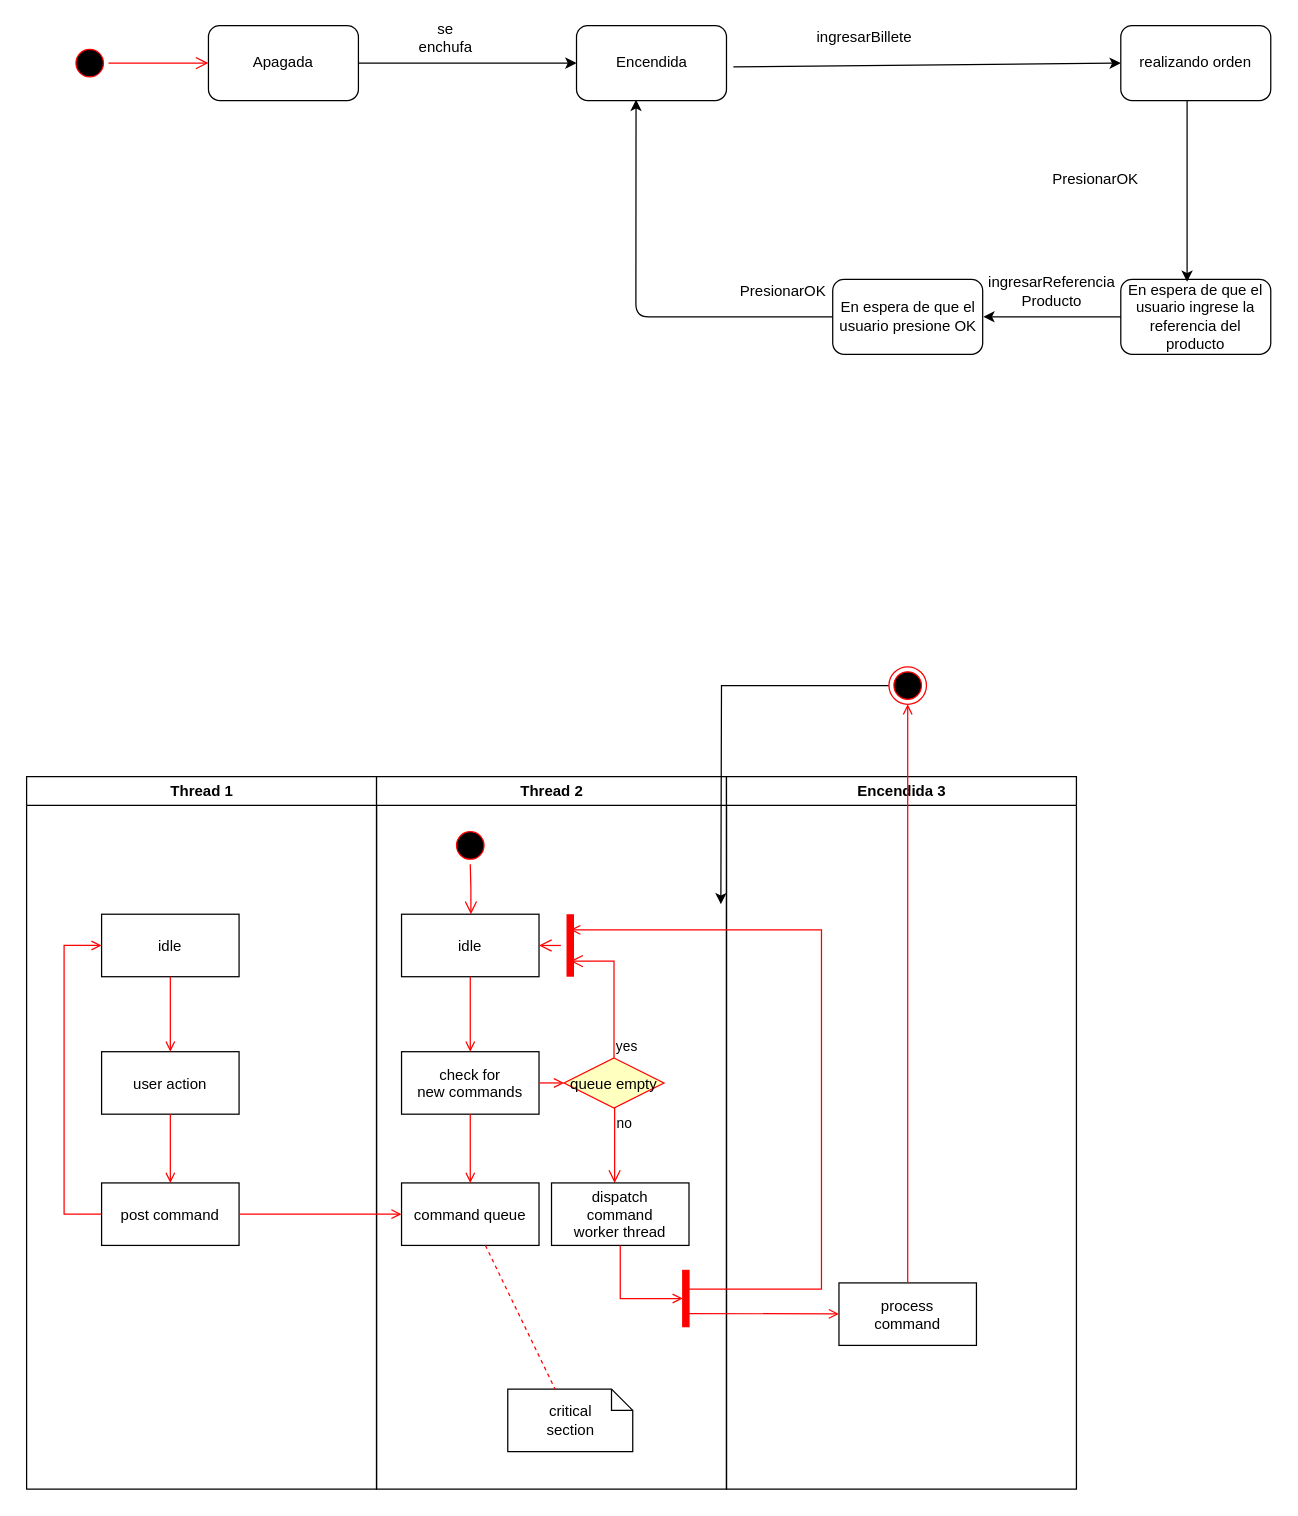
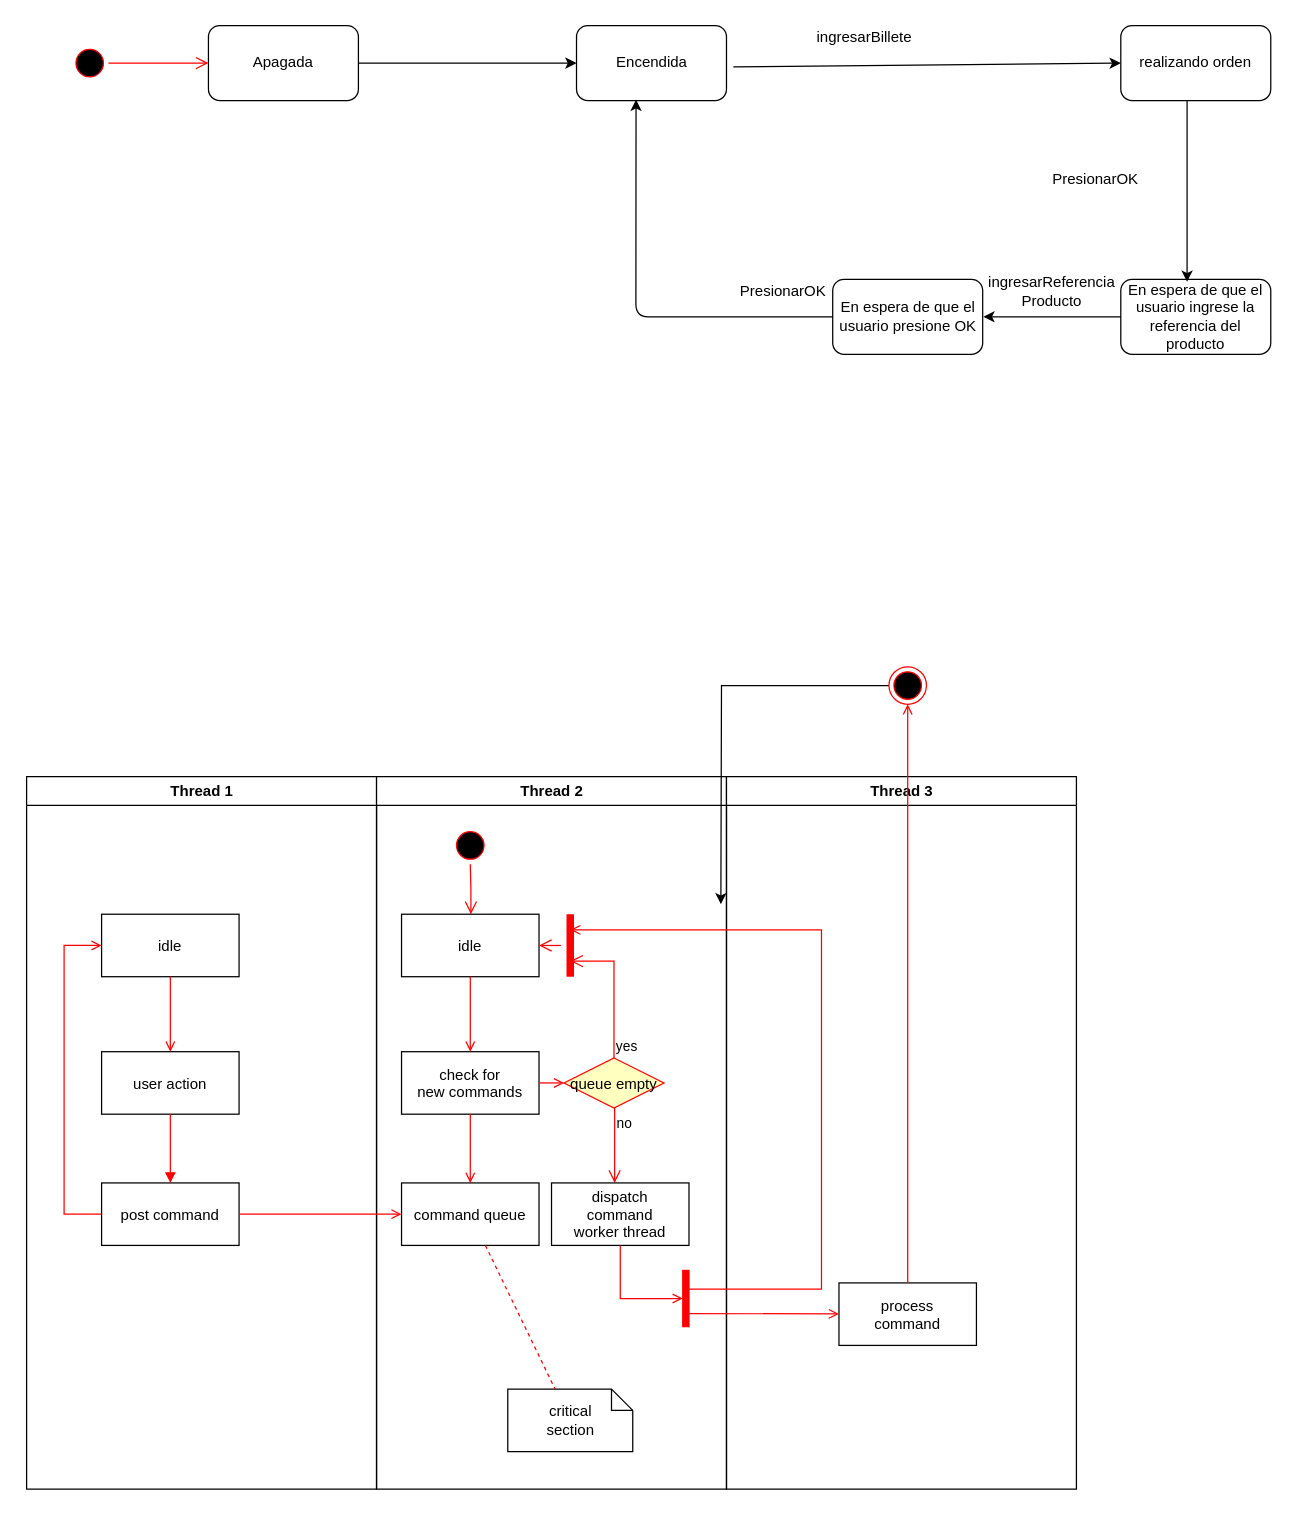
  <mxCell id="0" />
  <mxCell id="1" parent="0" />
  <mxCell id="2" value="Thread 1" style="swimlane;whiteSpace=wrap" parent="1" vertex="1"><mxGeometry x="20.5" y="621" width="280" height="570" as="geometry" /></mxCell>
  <mxCell id="3" value="idle" style="" parent="2" vertex="1"><mxGeometry x="60" y="110" width="110" height="50" as="geometry" /></mxCell>
  <mxCell id="4" value="user action" style="" parent="2" vertex="1"><mxGeometry x="60" y="220" width="110" height="50" as="geometry" /></mxCell>
  <mxCell id="5" value="" style="endArrow=open;strokeColor=#FF0000;endFill=1;rounded=0" parent="2" source="3" target="4" edge="1"><mxGeometry relative="1" as="geometry" /></mxCell>
  <mxCell id="6" value="post command" style="" parent="2" vertex="1"><mxGeometry x="60" y="325" width="110" height="50" as="geometry" /></mxCell>
- <mxCell id="7" value="" style="endArrow=open;strokeColor=#FF0000;endFill=1;rounded=0" parent="2" source="4" target="6" edge="1"><mxGeometry relative="1" as="geometry" /></mxCell>
+ <mxCell id="7" value="" style="endArrow=block;strokeColor=#FF0000;endFill=1;rounded=0;" parent="2" source="4" target="6" edge="1"><mxGeometry relative="1" as="geometry" /></mxCell>
  <mxCell id="8" value="" style="edgeStyle=elbowEdgeStyle;elbow=horizontal;strokeColor=#FF0000;endArrow=open;endFill=1;rounded=0" parent="2" source="6" target="3" edge="1"><mxGeometry width="100" height="100" relative="1" as="geometry"><mxPoint x="160" y="290" as="sourcePoint" /><mxPoint x="260" y="190" as="targetPoint" /><Array as="points"><mxPoint x="30" y="250" /></Array></mxGeometry></mxCell>
  <mxCell id="9" value="Thread 2" style="swimlane;whiteSpace=wrap" parent="1" vertex="1"><mxGeometry x="300.5" y="621" width="280" height="570" as="geometry" /></mxCell>
  <mxCell id="10" value="" style="ellipse;shape=startState;fillColor=#000000;strokeColor=#ff0000;" parent="9" vertex="1"><mxGeometry x="60" y="40" width="30" height="30" as="geometry" /></mxCell>
  <mxCell id="11" value="" style="edgeStyle=elbowEdgeStyle;elbow=horizontal;verticalAlign=bottom;endArrow=open;endSize=8;strokeColor=#FF0000;endFill=1;rounded=0" parent="9" source="10" target="12" edge="1"><mxGeometry x="40" y="20" as="geometry"><mxPoint x="55" y="90" as="targetPoint" /></mxGeometry></mxCell>
  <mxCell id="12" value="idle" style="" parent="9" vertex="1"><mxGeometry x="20" y="110" width="110" height="50" as="geometry" /></mxCell>
  <mxCell id="13" value="check for &#10;new commands" style="" parent="9" vertex="1"><mxGeometry x="20" y="220" width="110" height="50" as="geometry" /></mxCell>
  <mxCell id="14" value="" style="endArrow=open;strokeColor=#FF0000;endFill=1;rounded=0" parent="9" source="12" target="13" edge="1"><mxGeometry relative="1" as="geometry" /></mxCell>
  <mxCell id="15" value="command queue" style="" parent="9" vertex="1"><mxGeometry x="20" y="325" width="110" height="50" as="geometry" /></mxCell>
  <mxCell id="16" value="" style="endArrow=open;strokeColor=#FF0000;endFill=1;rounded=0" parent="9" source="13" target="15" edge="1"><mxGeometry relative="1" as="geometry" /></mxCell>
  <mxCell id="17" value="queue empty" style="rhombus;fillColor=#ffffc0;strokeColor=#ff0000;" parent="9" vertex="1"><mxGeometry x="150" y="225" width="80" height="40" as="geometry" /></mxCell>
  <mxCell id="18" value="yes" style="edgeStyle=elbowEdgeStyle;elbow=horizontal;align=left;verticalAlign=bottom;endArrow=open;endSize=8;strokeColor=#FF0000;exitX=0.5;exitY=0;endFill=1;rounded=0;entryX=0.75;entryY=0.5;entryPerimeter=0" parent="9" source="17" target="21" edge="1"><mxGeometry x="-1" relative="1" as="geometry"><mxPoint x="160" y="150" as="targetPoint" /><Array as="points"><mxPoint x="190" y="180" /></Array></mxGeometry></mxCell>
  <mxCell id="19" value="no" style="edgeStyle=elbowEdgeStyle;elbow=horizontal;align=left;verticalAlign=top;endArrow=open;endSize=8;strokeColor=#FF0000;endFill=1;rounded=0" parent="9" source="17" target="23" edge="1"><mxGeometry x="-1" relative="1" as="geometry"><mxPoint x="190" y="305" as="targetPoint" /></mxGeometry></mxCell>
  <mxCell id="20" value="" style="endArrow=open;strokeColor=#FF0000;endFill=1;rounded=0" parent="9" source="13" target="17" edge="1"><mxGeometry relative="1" as="geometry" /></mxCell>
  <mxCell id="21" value="" style="shape=line;strokeWidth=6;strokeColor=#ff0000;rotation=90" parent="9" vertex="1"><mxGeometry x="130" y="127.5" width="50" height="15" as="geometry" /></mxCell>
  <mxCell id="22" value="" style="edgeStyle=elbowEdgeStyle;elbow=horizontal;verticalAlign=bottom;endArrow=open;endSize=8;strokeColor=#FF0000;endFill=1;rounded=0" parent="9" source="21" target="12" edge="1"><mxGeometry x="130" y="90" as="geometry"><mxPoint x="230" y="140" as="targetPoint" /></mxGeometry></mxCell>
  <mxCell id="23" value="dispatch&#10;command&#10;worker thread" style="" parent="9" vertex="1"><mxGeometry x="140" y="325" width="110" height="50" as="geometry" /></mxCell>
  <mxCell id="24" value="critical&#10;section" style="shape=note;whiteSpace=wrap;size=17" parent="9" vertex="1"><mxGeometry x="105" y="490" width="100" height="50" as="geometry" /></mxCell>
  <mxCell id="25" value="" style="endArrow=none;strokeColor=#FF0000;endFill=0;rounded=0;dashed=1" parent="9" source="15" target="24" edge="1"><mxGeometry relative="1" as="geometry" /></mxCell>
  <mxCell id="26" value="" style="whiteSpace=wrap;strokeColor=#FF0000;fillColor=#FF0000" parent="9" vertex="1"><mxGeometry x="245" y="395" width="5" height="45" as="geometry" /></mxCell>
  <mxCell id="27" value="" style="edgeStyle=elbowEdgeStyle;elbow=horizontal;entryX=0;entryY=0.5;strokeColor=#FF0000;endArrow=open;endFill=1;rounded=0" parent="9" source="23" target="26" edge="1"><mxGeometry width="100" height="100" relative="1" as="geometry"><mxPoint x="60" y="480" as="sourcePoint" /><mxPoint x="160" y="380" as="targetPoint" /><Array as="points"><mxPoint x="195" y="400" /></Array></mxGeometry></mxCell>
- <mxCell id="28" value="Encendida 3" style="swimlane;whiteSpace=wrap" parent="1" vertex="1"><mxGeometry x="580.5" y="621" width="280" height="570" as="geometry" /></mxCell>
+ <mxCell id="28" value="Thread 3" style="swimlane;whiteSpace=wrap" parent="1" vertex="1"><mxGeometry x="580.5" y="621" width="280" height="570" as="geometry" /></mxCell>
  <mxCell id="29" value="process&#10;command" style="" parent="28" vertex="1"><mxGeometry x="90" y="405" width="110" height="50" as="geometry" /></mxCell>
  <mxCell id="30" value="" style="edgeStyle=elbowEdgeStyle;elbow=horizontal;strokeColor=#FF0000;endArrow=open;endFill=1;rounded=0;entryX=0.25;entryY=0.5;entryPerimeter=0" parent="28" target="21" edge="1"><mxGeometry width="100" height="100" relative="1" as="geometry"><mxPoint x="-30" y="410" as="sourcePoint" /><mxPoint x="-120" y="120" as="targetPoint" /><Array as="points"><mxPoint x="76" y="-428" /><mxPoint x="-10" y="135" /></Array></mxGeometry></mxCell>
  <mxCell id="31" value="" style="edgeStyle=none;strokeColor=#FF0000;endArrow=open;endFill=1;rounded=0" parent="28" target="29" edge="1"><mxGeometry width="100" height="100" relative="1" as="geometry"><mxPoint x="-30" y="429.5" as="sourcePoint" /><mxPoint x="90" y="429.5" as="targetPoint" /></mxGeometry></mxCell>
  <mxCell id="32" value="" style="endArrow=open;strokeColor=#FF0000;endFill=1;rounded=0" parent="1" source="6" target="15" edge="1"><mxGeometry relative="1" as="geometry" /></mxCell>
  <mxCell id="33" value="" style="ellipse;shape=startState;fillColor=#000000;strokeColor=#ff0000;" parent="1" vertex="1"><mxGeometry x="56" y="35" width="30" height="30" as="geometry" /></mxCell>
  <mxCell id="34" value="" style="edgeStyle=elbowEdgeStyle;elbow=horizontal;verticalAlign=bottom;endArrow=open;endSize=8;strokeColor=#FF0000;endFill=1;rounded=0" parent="1" source="33" target="38" edge="1"><mxGeometry x="264.5" y="168" as="geometry"><mxPoint x="135.5" y="731" as="targetPoint" /></mxGeometry></mxCell>
  <mxCell id="35" style="edgeStyle=orthogonalEdgeStyle;rounded=0;orthogonalLoop=1;jettySize=auto;html=1;exitX=0;exitY=0.5;exitDx=0;exitDy=0;" edge="1" parent="1" source="36"><mxGeometry relative="1" as="geometry"><mxPoint x="576" y="723" as="targetPoint" /></mxGeometry></mxCell>
  <mxCell id="36" value="" style="ellipse;shape=endState;fillColor=#000000;strokeColor=#ff0000" parent="1" vertex="1"><mxGeometry x="710.5" y="533" width="30" height="30" as="geometry" /></mxCell>
  <mxCell id="37" value="" style="endArrow=open;strokeColor=#FF0000;endFill=1;rounded=0" parent="1" source="29" target="36" edge="1"><mxGeometry relative="1" as="geometry" /></mxCell>
  <mxCell id="38" value="Apagada" style="rounded=1;whiteSpace=wrap;html=1;" vertex="1" parent="1"><mxGeometry x="166" y="20" width="120" height="60" as="geometry" /></mxCell>
  <mxCell id="39" value="Encendida" style="rounded=1;whiteSpace=wrap;html=1;" vertex="1" parent="1"><mxGeometry x="460.5" y="20" width="120" height="60" as="geometry" /></mxCell>
  <mxCell id="40" value="" style="endArrow=classic;html=1;exitX=1;exitY=0.5;exitDx=0;exitDy=0;" edge="1" parent="1" source="38" target="39"><mxGeometry width="50" height="50" relative="1" as="geometry"><mxPoint x="-94" y="623" as="sourcePoint" /><mxPoint x="-44" y="573" as="targetPoint" /></mxGeometry></mxCell>
- <mxCell id="41" value="se enchufa" style="text;html=1;strokeColor=none;fillColor=none;align=center;verticalAlign=middle;whiteSpace=wrap;rounded=0;" vertex="1" parent="1"><mxGeometry x="336" y="20" width="40" height="20" as="geometry" /></mxCell>
  <mxCell id="42" value="" style="endArrow=classic;html=1;entryX=0;entryY=0.5;entryDx=0;entryDy=0;" edge="1" parent="1" target="44"><mxGeometry width="50" height="50" relative="1" as="geometry"><mxPoint x="586" y="53" as="sourcePoint" /><mxPoint x="776" y="53" as="targetPoint" /></mxGeometry></mxCell>
  <mxCell id="43" value="ingresarBillete" style="text;html=1;strokeColor=none;fillColor=none;align=center;verticalAlign=middle;whiteSpace=wrap;rounded=0;" vertex="1" parent="1"><mxGeometry x="670.5" y="20" width="40" height="20" as="geometry" /></mxCell>
  <mxCell id="44" value="realizando orden" style="rounded=1;whiteSpace=wrap;html=1;" vertex="1" parent="1"><mxGeometry x="896" y="20" width="120" height="60" as="geometry" /></mxCell>
  <mxCell id="45" value="En espera de que el usuario ingrese la referencia del producto" style="rounded=1;whiteSpace=wrap;html=1;" vertex="1" parent="1"><mxGeometry x="896" y="223" width="120" height="60" as="geometry" /></mxCell>
  <mxCell id="46" value="" style="endArrow=classic;html=1;exitX=0.442;exitY=1;exitDx=0;exitDy=0;exitPerimeter=0;entryX=0.442;entryY=0.033;entryDx=0;entryDy=0;entryPerimeter=0;" edge="1" parent="1" source="44" target="45"><mxGeometry width="50" height="50" relative="1" as="geometry"><mxPoint x="866" y="153" as="sourcePoint" /><mxPoint x="916" y="103" as="targetPoint" /></mxGeometry></mxCell>
  <mxCell id="47" value="" style="endArrow=classic;html=1;exitX=0;exitY=0.5;exitDx=0;exitDy=0;" edge="1" parent="1" source="45"><mxGeometry width="50" height="50" relative="1" as="geometry"><mxPoint x="666" y="253" as="sourcePoint" /><mxPoint x="786" y="253" as="targetPoint" /><Array as="points" /></mxGeometry></mxCell>
  <mxCell id="48" value="ingresarReferencia&lt;br&gt;Producto" style="text;html=1;strokeColor=none;fillColor=none;align=center;verticalAlign=middle;whiteSpace=wrap;rounded=0;" vertex="1" parent="1"><mxGeometry x="820.5" y="223" width="40" height="20" as="geometry" /></mxCell>
  <mxCell id="49" value="PresionarOK" style="text;html=1;strokeColor=none;fillColor=none;align=center;verticalAlign=middle;whiteSpace=wrap;rounded=0;" vertex="1" parent="1"><mxGeometry x="856" y="133" width="40" height="20" as="geometry" /></mxCell>
  <mxCell id="50" value="En espera de que el usuario presione OK" style="rounded=1;whiteSpace=wrap;html=1;" vertex="1" parent="1"><mxGeometry x="665.5" y="223" width="120" height="60" as="geometry" /></mxCell>
  <mxCell id="51" value="" style="endArrow=classic;html=1;exitX=0;exitY=0.5;exitDx=0;exitDy=0;entryX=0.397;entryY=0.988;entryDx=0;entryDy=0;entryPerimeter=0;" edge="1" parent="1" source="50" target="39"><mxGeometry width="50" height="50" relative="1" as="geometry"><mxPoint x="606" y="283" as="sourcePoint" /><mxPoint x="496" y="253" as="targetPoint" /><Array as="points"><mxPoint x="508" y="253" /></Array></mxGeometry></mxCell>
  <mxCell id="52" value="PresionarOK" style="text;html=1;strokeColor=none;fillColor=none;align=center;verticalAlign=middle;whiteSpace=wrap;rounded=0;" vertex="1" parent="1"><mxGeometry x="606" y="223" width="40" height="20" as="geometry" /></mxCell>
